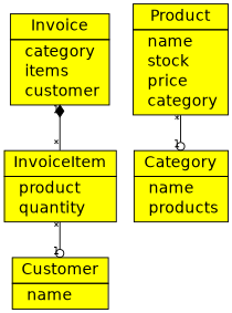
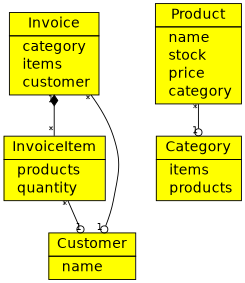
  digraph {
    nodesep=0.25
    ranksep=0.5
    node [fontcolor=black fontname=Helvetica fontsize=16.0 margin=0 shape=plaintext]
    edge [arrowhead=odot color=black fontname=Helvetica fontsize=10 headlabel=1 labelfontname=Helvetica labelfontsize=10 taillabel="*" weight=2]
-   n1 [height=0 label=<<table title="gr.spinellis.basic.invoice.InvoiceItem" border="0" cellborder="1" cellspacing="0" cellpadding="2" bgcolor="yellow"><tr><td><table border="0" cellspacing="0" cellpadding="1"><tr><td align="center" balign="center"> InvoiceItem </td></tr></table></td></tr><tr><td><table border="0" cellspacing="0" cellpadding="1"><tr><td align="left" balign="left">  product </td></tr><tr><td align="left" balign="left">  quantity </td></tr></table></td></tr></table>> width=0]
+   n1 [height=0 label=<<table title="gr.spinellis.basic.invoice.InvoiceItem" border="0" cellborder="1" cellspacing="0" cellpadding="2" bgcolor="yellow"><tr><td><table border="0" cellspacing="0" cellpadding="1"><tr><td align="center" balign="center"> InvoiceItem </td></tr></table></td></tr><tr><td><table border="0" cellspacing="0" cellpadding="1"><tr><td align="left" balign="left">  products </td></tr><tr><td align="left" balign="left">  quantity </td></tr></table></td></tr></table>> width=0]
    n2 [height=0 label=<<table title="gr.spinellis.basic.invoice.Customer" border="0" cellborder="1" cellspacing="0" cellpadding="2" bgcolor="yellow"><tr><td><table border="0" cellspacing="0" cellpadding="1"><tr><td align="center" balign="center"> Customer </td></tr></table></td></tr><tr><td><table border="0" cellspacing="0" cellpadding="1"><tr><td align="left" balign="left">  name </td></tr></table></td></tr></table>> width=0]
    n3 [height=0 label=<<table title="gr.spinellis.basic.product.Product" border="0" cellborder="1" cellspacing="0" cellpadding="2" bgcolor="yellow"><tr><td><table border="0" cellspacing="0" cellpadding="1"><tr><td align="center" balign="center"> Product </td></tr></table></td></tr><tr><td><table border="0" cellspacing="0" cellpadding="1"><tr><td align="left" balign="left">  name </td></tr><tr><td align="left" balign="left">  stock </td></tr><tr><td align="left" balign="left">  price </td></tr><tr><td align="left" balign="left">  category </td></tr></table></td></tr></table>> width=0]
-   n4 [height=0 label=<<table title="gr.spinellis.basic.product.Category" border="0" cellborder="1" cellspacing="0" cellpadding="2" bgcolor="yellow"><tr><td><table border="0" cellspacing="0" cellpadding="1"><tr><td align="center" balign="center"> Category </td></tr></table></td></tr><tr><td><table border="0" cellspacing="0" cellpadding="1"><tr><td align="left" balign="left">  name </td></tr><tr><td align="left" balign="left">  products </td></tr></table></td></tr></table>> width=0]
+   n4 [height=0 label=<<table title="gr.spinellis.basic.product.Category" border="0" cellborder="1" cellspacing="0" cellpadding="2" bgcolor="yellow"><tr><td><table border="0" cellspacing="0" cellpadding="1"><tr><td align="center" balign="center"> Category </td></tr></table></td></tr><tr><td><table border="0" cellspacing="0" cellpadding="1"><tr><td align="left" balign="left">  items </td></tr><tr><td align="left" balign="left">  products </td></tr></table></td></tr></table>> width=0]
    n5 [height=0 label=<<table title="gr.spinellis.basic.invoice.Invoice" border="0" cellborder="1" cellspacing="0" cellpadding="2" bgcolor="yellow"><tr><td><table border="0" cellspacing="0" cellpadding="1"><tr><td align="center" balign="center"> Invoice </td></tr></table></td></tr><tr><td><table border="0" cellspacing="0" cellpadding="1"><tr><td align="left" balign="left">  category </td></tr><tr><td align="left" balign="left">  items </td></tr><tr><td align="left" balign="left">  customer </td></tr></table></td></tr></table>> width=0]
    n1 -> n2
    n3 -> n4
    n5 -> n1 [arrowhead=none arrowtail=diamond dir=back headlabel="*" taillabel=1 weight=6]
+   n5 -> n2
  }
